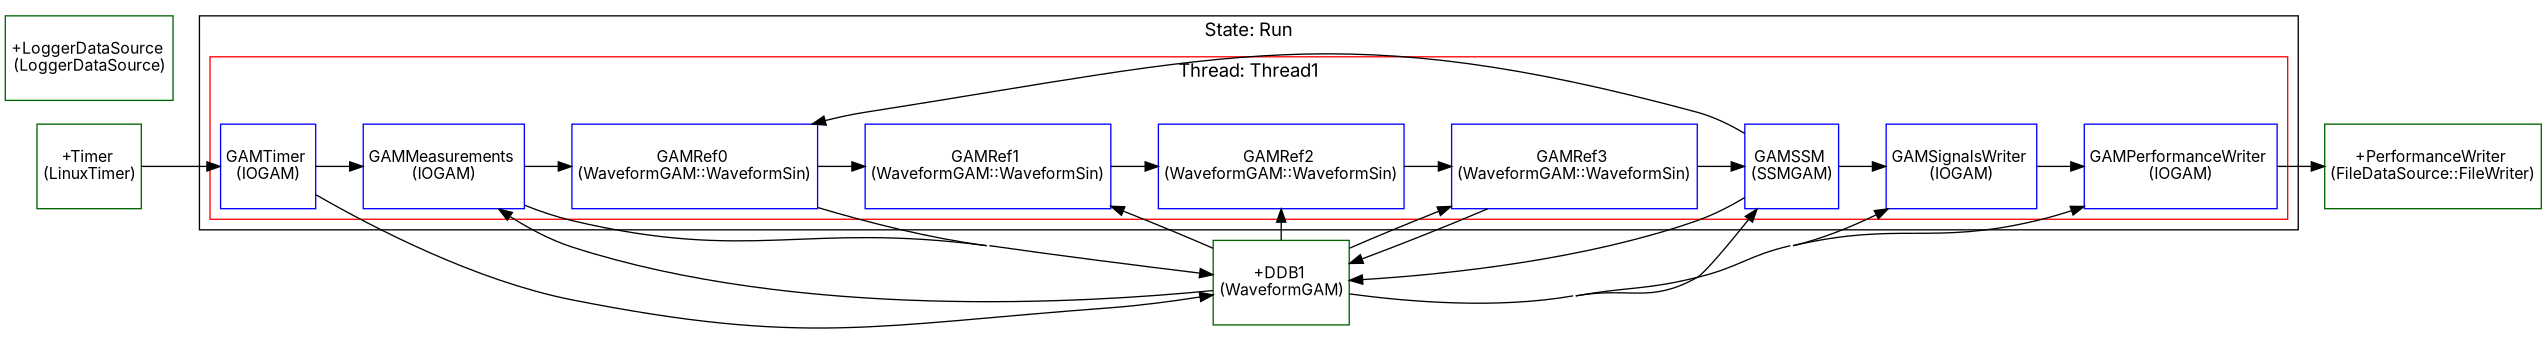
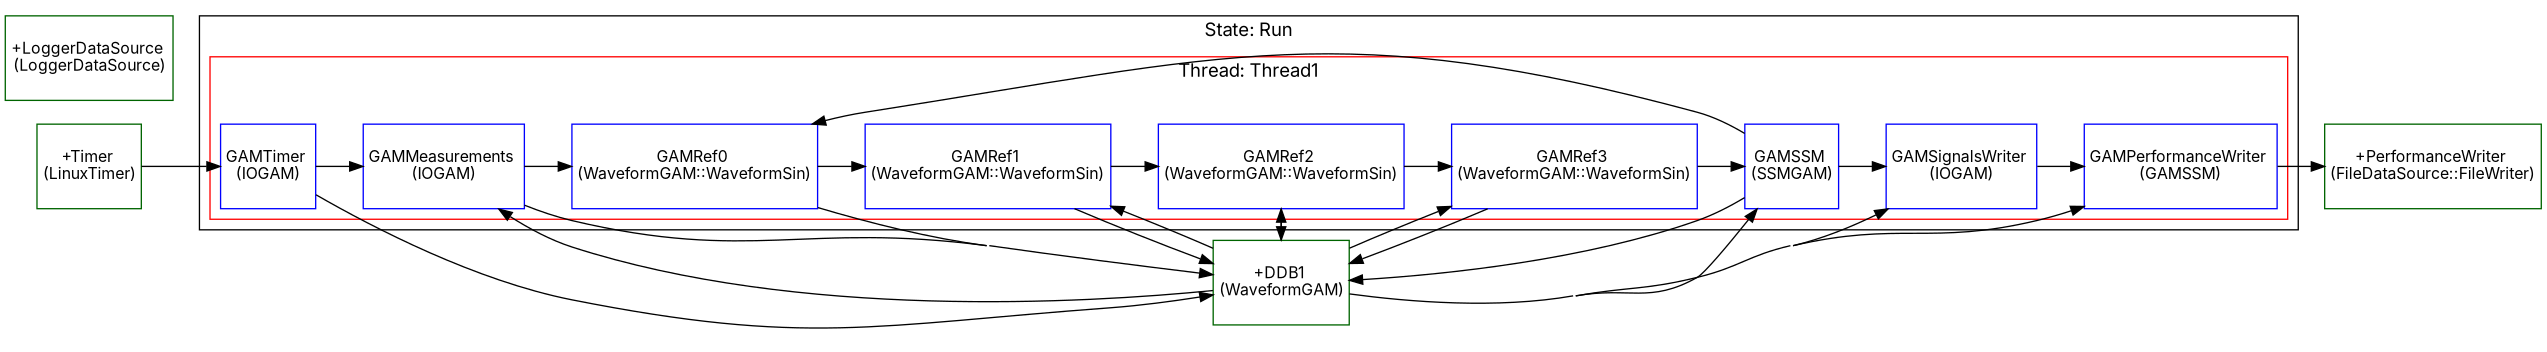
  digraph {
    concentrate=true
    fontname=Inter
    rankdir=LR
    node [color=blue fillcolor=white fontname=Inter margin=0 shape=box style=filled]
    edge [fontname=Inter]
    n1 [label=<<TABLE border="0" cellborder="0"><TR><TD width="60" height="60"><font point-size="12">GAMTimer <BR/>(IOGAM)</font></TD></TR></TABLE>>]
    n2 [label=<<TABLE border="0" cellborder="0"><TR><TD width="60" height="60"><font point-size="12">GAMMeasurements <BR/>(IOGAM)</font></TD></TR></TABLE>>]
    n3 [label=<<TABLE border="0" cellborder="0"><TR><TD width="60" height="60"><font point-size="12">GAMRef0 <BR/>(WaveformGAM::WaveformSin)</font></TD></TR></TABLE>>]
    n4 [label=<<TABLE border="0" cellborder="0"><TR><TD width="60" height="60"><font point-size="12">GAMRef1 <BR/>(WaveformGAM::WaveformSin)</font></TD></TR></TABLE>>]
    n5 [label=<<TABLE border="0" cellborder="0"><TR><TD width="60" height="60"><font point-size="12">GAMRef2 <BR/>(WaveformGAM::WaveformSin)</font></TD></TR></TABLE>>]
    n6 [label=<<TABLE border="0" cellborder="0"><TR><TD width="60" height="60"><font point-size="12">GAMRef3 <BR/>(WaveformGAM::WaveformSin)</font></TD></TR></TABLE>>]
    n7 [label=<<TABLE border="0" cellborder="0"><TR><TD width="60" height="60"><font point-size="12">GAMSSM <BR/>(SSMGAM)</font></TD></TR></TABLE>>]
    n8 [label=<<TABLE border="0" cellborder="0"><TR><TD width="60" height="60"><font point-size="12">GAMSignalsWriter <BR/>(IOGAM)</font></TD></TR></TABLE>>]
-   n9 [label=<<TABLE border="0" cellborder="0"><TR><TD width="60" height="60"><font point-size="12">GAMPerformanceWriter <BR/>(IOGAM)</font></TD></TR></TABLE>>]
+   n9 [label=<<TABLE border="0" cellborder="0"><TR><TD width="60" height="60"><font point-size="12">GAMPerformanceWriter <BR/>(GAMSSM)</font></TD></TR></TABLE>>]
    n10 [color=darkgreen label=<<TABLE border="0" cellborder="0"><TR><TD width="60" height="60"><font point-size="12">+DDB1 <BR/>(WaveformGAM)</font></TD></TR></TABLE>>]
    n11 [color=darkgreen label=<<TABLE border="0" cellborder="0"><TR><TD width="60" height="60"><font point-size="12">+PerformanceWriter <BR/>(FileDataSource::FileWriter)</font></TD></TR></TABLE>>]
    n12 [color=darkgreen label=<<TABLE border="0" cellborder="0"><TR><TD width="60" height="60"><font point-size="12">+LoggerDataSource <BR/>(LoggerDataSource)</font></TD></TR></TABLE>>]
    n13 [color=darkgreen label=<<TABLE border="0" cellborder="0"><TR><TD width="60" height="60"><font point-size="12">+Timer <BR/>(LinuxTimer)</font></TD></TR></TABLE>>]
    subgraph cluster_1 {
      label="State: Run"
      subgraph cluster_2 {
        color=red
        label="Thread: Thread1"
        n1
        n2
        n3
        n4
        n5
        n6
        n7
        n8
        n9
      }
    }
    n1 -> n2
    n1 -> n10
    n2 -> n3
    n2 -> n10
    n3 -> n4
    n3 -> n10
    n4 -> n5
+   n4 -> n10
    n5 -> n6
+   n5 -> n10
    n6 -> n7
    n6 -> n10
    n7 -> n3
    n7 -> n8
    n7 -> n10
    n8 -> n9
    n9 -> n11
    n10 -> n2
    n10 -> n4
    n10 -> n5
    n10 -> n6
    n10 -> n7
    n10 -> n8
    n10 -> n9
    n13 -> n1
  }
